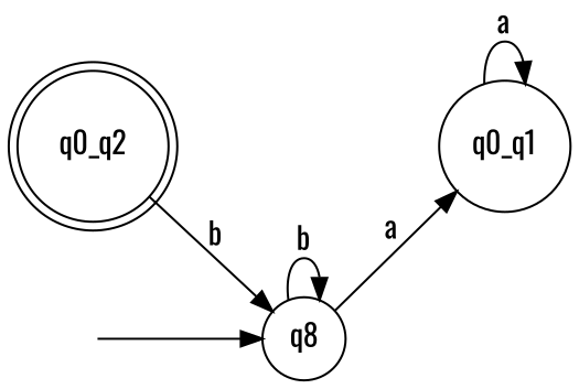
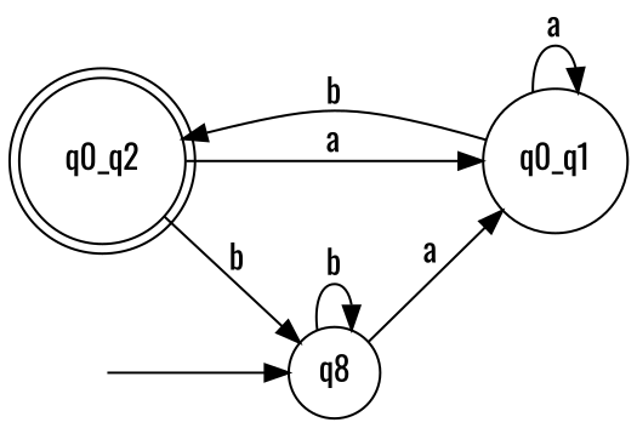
  digraph {
    fontname=Oswald
    rankdir=LR
    node [fontname=Oswald shape=circle]
    edge [fontname=Oswald]
    q0_q2 [shape=doublecircle]
    n2 [label=q8]
    q0_q1
    start [shape=point style=invis]
    q0_q2 -> n2 [label=b]
+   q0_q2 -> q0_q1 [label=a]
    n2 -> n2 [label=b]
    n2 -> q0_q1 [label=a]
+   q0_q1 -> q0_q2 [label=b]
    q0_q1 -> q0_q1 [label=a]
    start -> n2
  }
